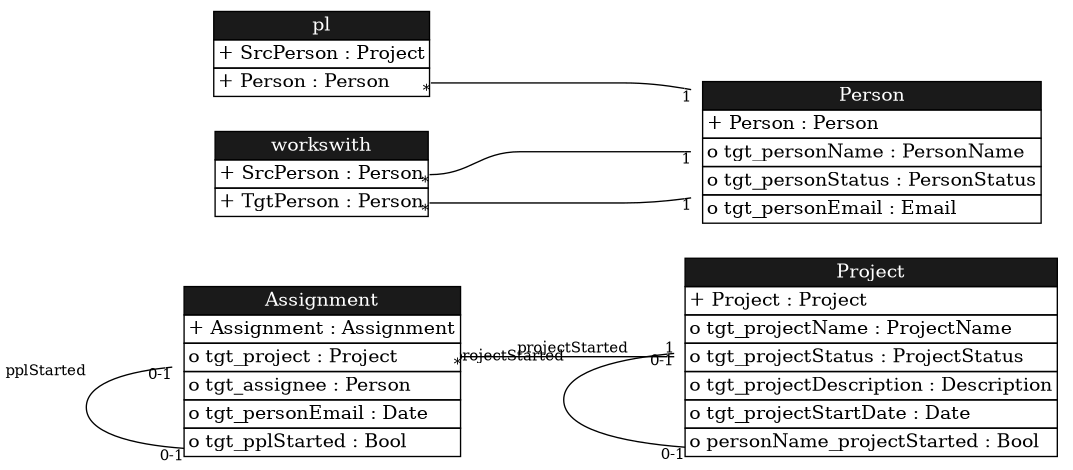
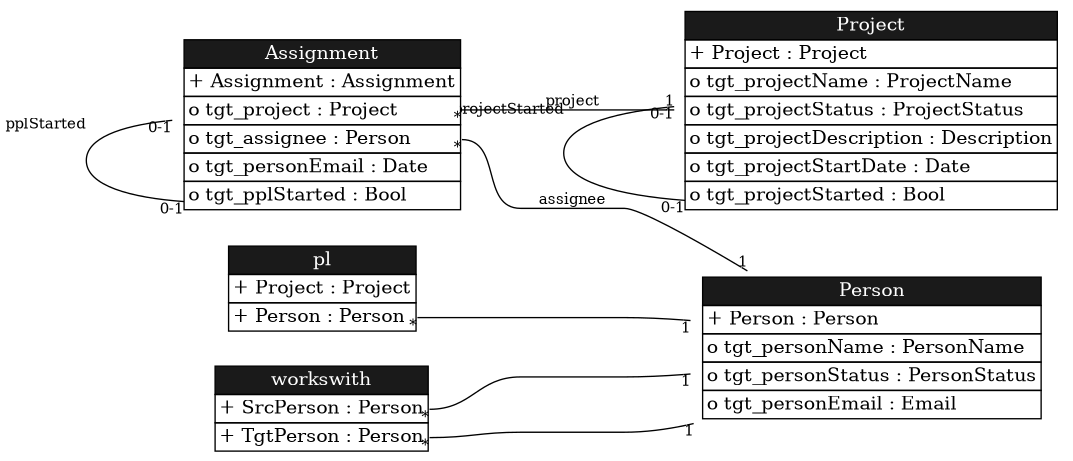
  digraph {
    bgcolor=white
    rankdir=LR
    node [color=purple shape=plaintext]
    edge [arrowhead=onone fontsize=11 headlabel=1 labelfloat=true minlen=4 taillabel="*"]
-   n1 [height=2.1528 label=<<TABLE BGCOLOR="white" COLOR="black" BORDER="0" CELLBORDER="1" CELLSPACING="0"><TR><TD BGCOLOR="gray10" COLOR="black"><FONT COLOR="white">Project</FONT></TD></TR><TR><TD ALIGN="LEFT" PORT="Project">+ Project : Project</TD></TR><TR><TD ALIGN="LEFT" PORT="tgt_projectName">o tgt_projectName : ProjectName</TD></TR><TR><TD ALIGN="LEFT" PORT="tgt_projectStatus">o tgt_projectStatus : ProjectStatus</TD></TR><TR><TD ALIGN="LEFT" PORT="tgt_projectDescription">o tgt_projectDescription : Description</TD></TR><TR><TD ALIGN="LEFT" PORT="tgt_projectStartDate">o tgt_projectStartDate : Date</TD></TR><TR><TD ALIGN="LEFT" PORT="tgt_projectStarted">o personName_projectStarted : Bool</TD></TR></TABLE>> width=3.1806]
+   n1 [height=2.1528 label=<<TABLE BGCOLOR="white" COLOR="black" BORDER="0" CELLBORDER="1" CELLSPACING="0"><TR><TD BGCOLOR="gray10" COLOR="black"><FONT COLOR="white">Project</FONT></TD></TR><TR><TD ALIGN="LEFT" PORT="Project">+ Project : Project</TD></TR><TR><TD ALIGN="LEFT" PORT="tgt_projectName">o tgt_projectName : ProjectName</TD></TR><TR><TD ALIGN="LEFT" PORT="tgt_projectStatus">o tgt_projectStatus : ProjectStatus</TD></TR><TR><TD ALIGN="LEFT" PORT="tgt_projectDescription">o tgt_projectDescription : Description</TD></TR><TR><TD ALIGN="LEFT" PORT="tgt_projectStartDate">o tgt_projectStartDate : Date</TD></TR><TR><TD ALIGN="LEFT" PORT="tgt_projectStarted">o tgt_projectStarted : Bool</TD></TR></TABLE>> width=3.1806]
    n2 [height=1.8611 label=<<TABLE BGCOLOR="white" COLOR="black" BORDER="0" CELLBORDER="1" CELLSPACING="0"><TR><TD BGCOLOR="gray10" COLOR="black"><FONT COLOR="white">Assignment</FONT></TD></TR><TR><TD ALIGN="LEFT" PORT="Assignment">+ Assignment : Assignment</TD></TR><TR><TD ALIGN="LEFT" PORT="tgt_project">o tgt_project : Project</TD></TR><TR><TD ALIGN="LEFT" PORT="tgt_assignee">o tgt_assignee : Person</TD></TR><TR><TD ALIGN="LEFT" PORT="tgt_pplStartDate">o tgt_personEmail : Date</TD></TR><TR><TD ALIGN="LEFT" PORT="tgt_pplStarted">o tgt_pplStarted : Bool</TD></TR></TABLE>> width=2.4444]
    n3 [height=1.5694 label=<<TABLE BGCOLOR="white" COLOR="black" BORDER="0" CELLBORDER="1" CELLSPACING="0"><TR><TD BGCOLOR="gray10" COLOR="black"><FONT COLOR="white">Person</FONT></TD></TR><TR><TD ALIGN="LEFT" PORT="Person">+ Person : Person</TD></TR><TR><TD ALIGN="LEFT" PORT="tgt_personName">o tgt_personName : PersonName</TD></TR><TR><TD ALIGN="LEFT" PORT="tgt_personStatus">o tgt_personStatus : PersonStatus</TD></TR><TR><TD ALIGN="LEFT" PORT="tgt_personEmail">o tgt_personEmail : Email</TD></TR></TABLE>> width=2.8333]
-   n4 [height=0.98611 label=<<TABLE BGCOLOR="white" COLOR="black" BORDER="0" CELLBORDER="1" CELLSPACING="0"><TR><TD BGCOLOR="gray10" COLOR="black"><FONT COLOR="white">pl</FONT></TD></TR><TR><TD ALIGN="LEFT" PORT="Project">+ SrcPerson : Project</TD></TR><TR><TD ALIGN="LEFT" PORT="Person">+ Person : Person</TD></TR></TABLE>> width=1.6944]
+   n4 [height=0.98611 label=<<TABLE BGCOLOR="white" COLOR="black" BORDER="0" CELLBORDER="1" CELLSPACING="0"><TR><TD BGCOLOR="gray10" COLOR="black"><FONT COLOR="white">pl</FONT></TD></TR><TR><TD ALIGN="LEFT" PORT="Project">+ Project : Project</TD></TR><TR><TD ALIGN="LEFT" PORT="Person">+ Person : Person</TD></TR></TABLE>> width=1.6944]
    n5 [height=0.98611 label=<<TABLE BGCOLOR="white" COLOR="black" BORDER="0" CELLBORDER="1" CELLSPACING="0"><TR><TD BGCOLOR="gray10" COLOR="black"><FONT COLOR="white">workswith</FONT></TD></TR><TR><TD ALIGN="LEFT" PORT="SrcPerson">+ SrcPerson : Person</TD></TR><TR><TD ALIGN="LEFT" PORT="TgtPerson">+ TgtPerson : Person</TD></TR></TABLE>> width=1.9167]
    n1 -> n1 [headlabel="0-1" label=projectStarted taillabel="0-1" tailport=tgt_projectStarted]
-   n2 -> n1 [label=projectStarted tailport=tgt_project]
+   n2 -> n1 [label=project tailport=tgt_project]
    n2 -> n2 [headlabel="0-1" label=pplStarted taillabel="0-1" tailport=tgt_pplStarted]
+   n2 -> n3 [label=assignee tailport=tgt_assignee]
    n4 -> n3 [tailport=Person]
    n5 -> n3 [tailport=SrcPerson]
    n5 -> n3 [tailport=TgtPerson]
  }
